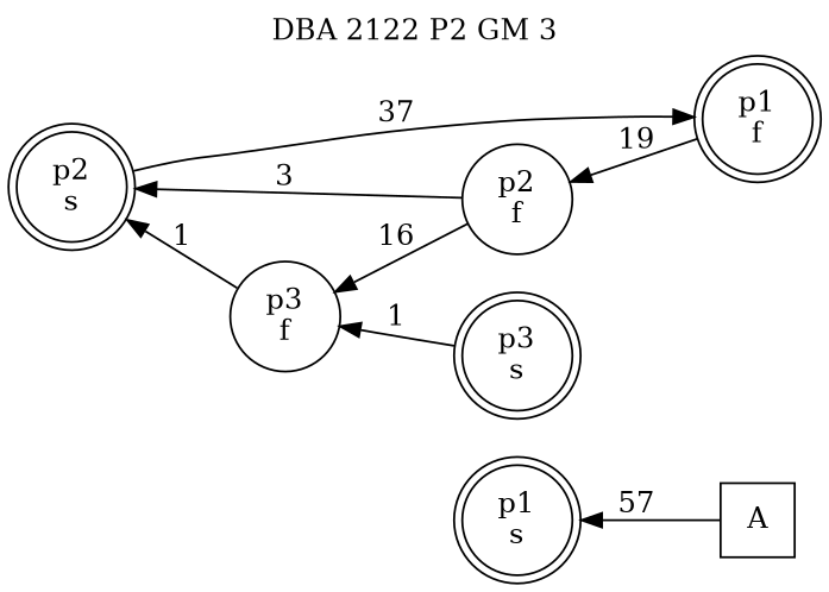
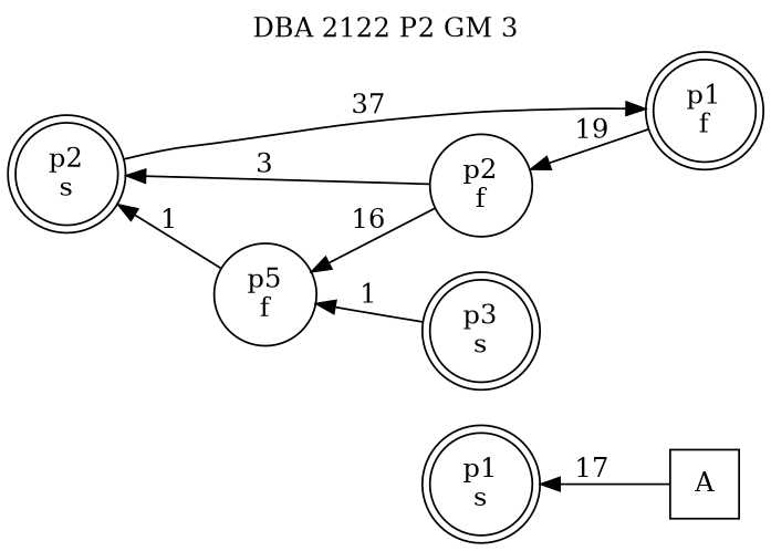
  digraph {
    label=" DBA 2122 P2 GM 3 "
    labelloc=tl
    rankdir=RL
    node [shape=doublecircle]
    n1 [label=A shape=square]
    n2 [label="p1\ns"]
    n3 [label="p1\nf"]
    n4 [label="p2\nf" shape=circle]
    n5 [label="p2\ns"]
-   n6 [label="p3\nf" shape=circle]
+   n6 [label="p5\nf" shape=circle]
    n7 [label="p3\ns"]
-   n1 -> n2 [label=57]
+   n1 -> n2 [label=17]
    n3 -> n4 [label=19]
    n4 -> n5 [label=3]
    n4 -> n6 [label=16]
    n5 -> n3 [label=37]
    n6 -> n5 [label=1]
    n7 -> n6 [label=1]
  }
